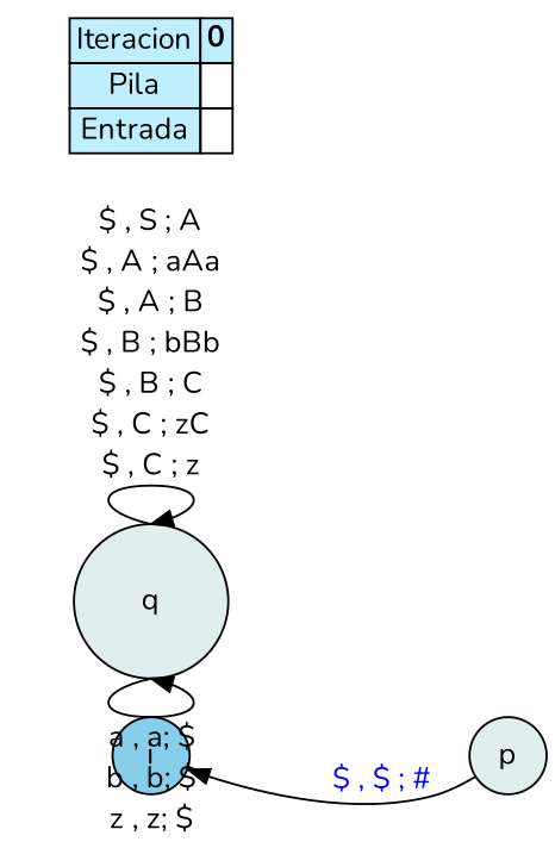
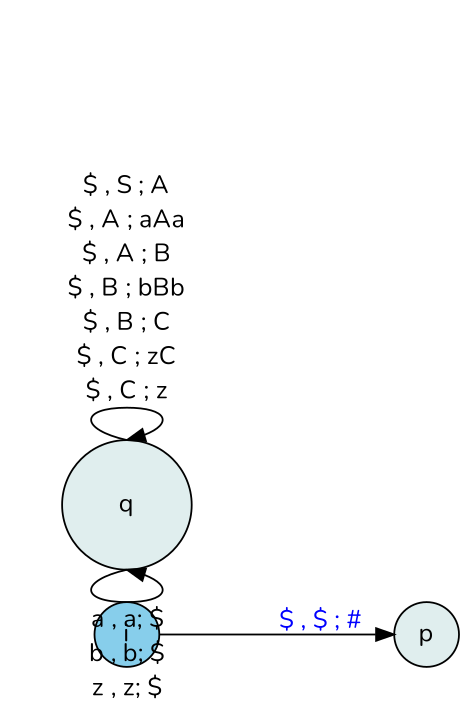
  digraph {
    fontname=Nunito
    rankdir=LR
    node [fillcolor=azure2 fontname=Nunito shape=circle style=filled]
    edge [fontname=Nunito]
    n1 [fillcolor=skyblue label=i]
    n2 [label=p]
    n3 [height=1 label=q width=1]
-   n4 [label=<<table border="0" cellborder="1" cellspacing="0"> <tr><td BGCOLOR="lightblue1">Iteracion</td><td BGCOLOR="lightblue1"><b>0</b></td></tr> <tr><td BGCOLOR="lightblue1" >Pila</td><td>  </td></tr> <tr><td BGCOLOR="lightblue1" >Entrada</td><td>  </td></tr> </table>> shape=none fillcolor="" style=""]
-   n2 -> n1 [label=<<FONT COLOR="blue">$ , $ ; #</FONT>>]
+   n1 -> n2 [label=<<FONT COLOR="blue">$ , $ ; #</FONT>>]
    n3 -> n3 [headport=s label=<<table BORDER='0' CELLBORDER='0' CELLSPACING='0'><tr><td>a , a; $</td></tr><tr><td>b , b; $</td></tr><tr><td>z , z; $</td></tr></table>> tailport=s]
    n3 -> n3 [headport=n label=<<table BORDER='0' CELLBORDER='0' CELLSPACING='0'><tr><td>$ , S ; A</td></tr><tr><td>$ , A ; aAa</td></tr><tr><td>$ , A ; B</td></tr><tr><td>$ , B ; bBb</td></tr><tr><td>$ , B ; C</td></tr><tr><td>$ , C ; zC</td></tr><tr><td>$ , C ; z</td></tr></table>> tailport=n]
  }
